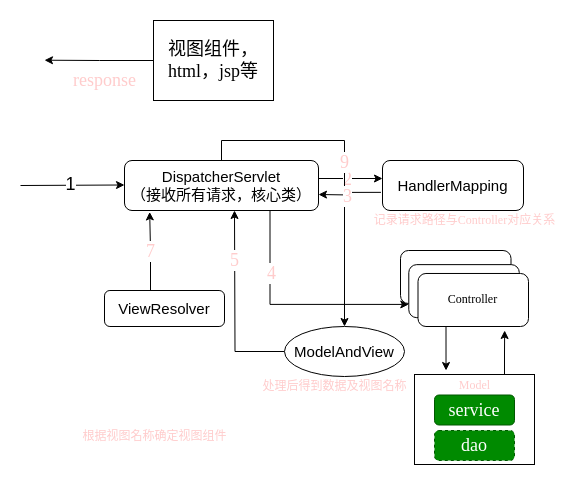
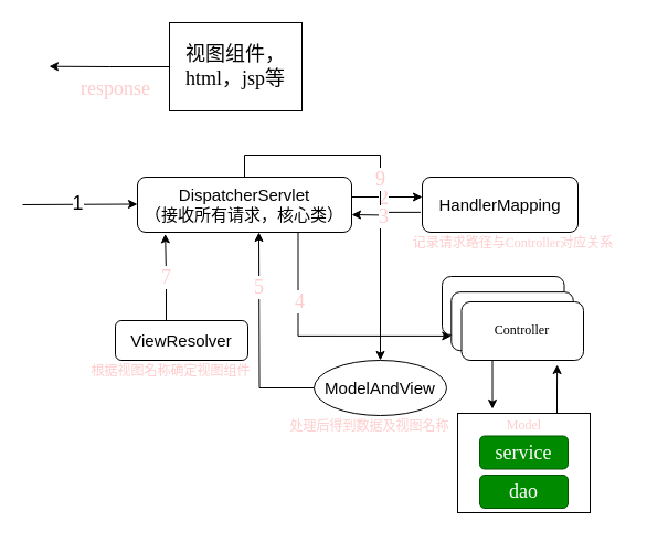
  <mxCell id="0" />
  <mxCell id="1" parent="0" />
  <mxCell id="2" value="" style="edgeStyle=orthogonalEdgeStyle;rounded=0;orthogonalLoop=1;jettySize=auto;html=1;fontFamily=Times New Roman;fontColor=#FFCCCC;" edge="1" parent="1"><mxGeometry relative="1" as="geometry"><mxPoint x="318" y="178" as="sourcePoint" /><mxPoint x="382" y="178" as="targetPoint" /></mxGeometry></mxCell>
  <mxCell id="3" value="&lt;font style=&quot;font-size: 18px&quot;&gt;2&lt;/font&gt;" style="edgeLabel;html=1;align=center;verticalAlign=middle;resizable=0;points=[];fontFamily=Times New Roman;fontColor=#FFCCCC;fontSize=16;" vertex="1" connectable="0" parent="2"><mxGeometry x="-0.107" y="2" relative="1" as="geometry"><mxPoint x="-1" y="2" as="offset" /></mxGeometry></mxCell>
  <mxCell id="4" style="edgeStyle=orthogonalEdgeStyle;rounded=0;orthogonalLoop=1;jettySize=auto;html=1;exitX=0.75;exitY=1;exitDx=0;exitDy=0;entryX=0;entryY=0.75;entryDx=0;entryDy=0;fontFamily=Times New Roman;fontColor=#FFCCCC;" edge="1" parent="1" source="7" target="16"><mxGeometry relative="1" as="geometry" /></mxCell>
  <mxCell id="5" value="&lt;font style=&quot;font-size: 18px&quot;&gt;4&lt;/font&gt;" style="edgeLabel;html=1;align=center;verticalAlign=middle;resizable=0;points=[];fontFamily=Times New Roman;fontColor=#FFCCCC;" vertex="1" connectable="0" parent="4"><mxGeometry x="-0.466" y="1" relative="1" as="geometry"><mxPoint as="offset" /></mxGeometry></mxCell>
  <mxCell id="6" value="&lt;font style=&quot;font-size: 18px&quot;&gt;9&lt;/font&gt;" style="edgeStyle=orthogonalEdgeStyle;rounded=0;orthogonalLoop=1;jettySize=auto;html=1;exitX=0.5;exitY=0;exitDx=0;exitDy=0;fontFamily=Times New Roman;fontColor=#FFCCCC;" edge="1" parent="1" source="7" target="20"><mxGeometry relative="1" as="geometry" /></mxCell>
  <mxCell id="7" value="&lt;font style=&quot;font-size: 15px&quot;&gt;DispatcherServlet&lt;br&gt;（接收所有请求，核心类）&lt;br&gt;&lt;/font&gt;" style="whiteSpace=wrap;html=1;rounded=1;" vertex="1" parent="1"><mxGeometry x="124" y="160" width="194" height="50" as="geometry" /></mxCell>
  <mxCell id="8" value="" style="endArrow=classic;html=1;" edge="1" parent="1"><mxGeometry width="50" height="50" relative="1" as="geometry"><mxPoint x="20" y="185" as="sourcePoint" /><mxPoint x="124" y="184.5" as="targetPoint" /></mxGeometry></mxCell>
  <mxCell id="9" value="&lt;h2&gt;&lt;span style=&quot;font-weight: normal&quot;&gt;&lt;font style=&quot;font-size: 18px&quot;&gt;1&lt;/font&gt;&lt;/span&gt;&lt;/h2&gt;" style="edgeLabel;html=1;align=center;verticalAlign=middle;resizable=0;points=[];rounded=1;fillColor=#FF4E21;" vertex="1" connectable="0" parent="8"><mxGeometry x="0.038" y="1" relative="1" as="geometry"><mxPoint x="-4" as="offset" /></mxGeometry></mxCell>
  <mxCell id="10" value="" style="edgeStyle=orthogonalEdgeStyle;rounded=0;orthogonalLoop=1;jettySize=auto;html=1;fontFamily=Times New Roman;fontColor=#FFCCCC;exitX=-0.011;exitY=0.637;exitDx=0;exitDy=0;exitPerimeter=0;" edge="1" parent="1" source="12"><mxGeometry relative="1" as="geometry"><mxPoint x="374" y="194" as="sourcePoint" /><mxPoint x="318" y="194" as="targetPoint" /></mxGeometry></mxCell>
  <mxCell id="11" value="&lt;font style=&quot;font-size: 18px&quot;&gt;3&lt;/font&gt;" style="edgeLabel;html=1;align=center;verticalAlign=middle;resizable=0;points=[];fontFamily=Times New Roman;fontColor=#FFCCCC;" vertex="1" connectable="0" parent="10"><mxGeometry x="-0.012" y="-3" relative="1" as="geometry"><mxPoint x="-1" y="2" as="offset" /></mxGeometry></mxCell>
  <mxCell id="12" value="&lt;font style=&quot;font-size: 15px&quot;&gt;HandlerMapping&lt;/font&gt;" style="whiteSpace=wrap;html=1;rounded=1;" vertex="1" parent="1"><mxGeometry x="382" y="160" width="141" height="50" as="geometry" /></mxCell>
  <mxCell id="13" value="记录请求路径与Controller对应关系" style="text;html=1;align=center;verticalAlign=middle;resizable=0;points=[];autosize=1;strokeColor=none;fontFamily=Times New Roman;fontColor=#FFCCCC;" vertex="1" parent="1"><mxGeometry x="364" y="210" width="200" height="20" as="geometry" /></mxCell>
  <mxCell id="14" value="" style="group;" vertex="1" connectable="0" parent="1"><mxGeometry x="400" y="250" width="128" height="76" as="geometry" /></mxCell>
  <mxCell id="15" value="" style="rounded=1;whiteSpace=wrap;html=1;fontFamily=Times New Roman;" vertex="1" parent="14"><mxGeometry width="110.504" height="53.023" as="geometry" /></mxCell>
  <mxCell id="16" value="" style="rounded=1;whiteSpace=wrap;html=1;fontFamily=Times New Roman;" vertex="1" parent="14"><mxGeometry x="8.288" y="14.14" width="110.504" height="53.023" as="geometry" /></mxCell>
  <mxCell id="17" value="Controller" style="rounded=1;whiteSpace=wrap;html=1;fontFamily=Times New Roman;" vertex="1" parent="14"><mxGeometry x="17.496" y="22.977" width="110.504" height="53.023" as="geometry" /></mxCell>
  <mxCell id="18" style="edgeStyle=orthogonalEdgeStyle;rounded=0;orthogonalLoop=1;jettySize=auto;html=1;fontFamily=Times New Roman;fontColor=#FFCCCC;" edge="1" parent="1" source="20"><mxGeometry relative="1" as="geometry"><mxPoint x="234" y="210" as="targetPoint" /></mxGeometry></mxCell>
  <mxCell id="19" value="&lt;span style=&quot;font-size: 18px&quot;&gt;5&lt;/span&gt;" style="edgeLabel;html=1;align=center;verticalAlign=middle;resizable=0;points=[];fontFamily=Times New Roman;fontColor=#FFCCCC;" vertex="1" connectable="0" parent="18"><mxGeometry x="0.479" y="-1" relative="1" as="geometry"><mxPoint x="-2" as="offset" /></mxGeometry></mxCell>
  <mxCell id="20" value="&lt;font style=&quot;font-size: 15px&quot;&gt;ModelAndView&lt;/font&gt;" style="ellipse;whiteSpace=wrap;html=1;" vertex="1" parent="1"><mxGeometry x="284" y="326" width="120" height="50" as="geometry" /></mxCell>
  <mxCell id="21" value="处理后得到数据及视图名称" style="text;html=1;align=center;verticalAlign=middle;resizable=0;points=[];autosize=1;strokeColor=none;fontFamily=Times New Roman;fontColor=#FFCCCC;" vertex="1" parent="1"><mxGeometry x="254" y="376" width="160" height="20" as="geometry" /></mxCell>
  <mxCell id="22" style="edgeStyle=orthogonalEdgeStyle;rounded=0;orthogonalLoop=1;jettySize=auto;html=1;exitX=0;exitY=0.5;exitDx=0;exitDy=0;fontFamily=Times New Roman;fontColor=#FFCCCC;" edge="1" parent="1" source="23"><mxGeometry relative="1" as="geometry"><mxPoint x="44" y="59.706" as="targetPoint" /></mxGeometry></mxCell>
  <mxCell id="23" value="&lt;font style=&quot;font-size: 18px&quot;&gt;视图组件，html，jsp等&lt;/font&gt;" style="rounded=0;whiteSpace=wrap;html=1;fontFamily=Times New Roman;" vertex="1" parent="1"><mxGeometry x="153" y="20" width="120" height="80" as="geometry" /></mxCell>
  <mxCell id="24" value="" style="group" vertex="1" connectable="0" parent="1"><mxGeometry x="414" y="380" width="120" height="90" as="geometry" /></mxCell>
  <mxCell id="25" value="" style="rounded=0;whiteSpace=wrap;html=1;fontFamily=Times New Roman;labelPosition=center;verticalLabelPosition=top;align=center;verticalAlign=bottom;" vertex="1" parent="24"><mxGeometry y="-6" width="120" height="90" as="geometry" /></mxCell>
  <mxCell id="26" value="&lt;font style=&quot;font-size: 18px&quot;&gt;service&lt;/font&gt;" style="rounded=1;whiteSpace=wrap;html=1;fontFamily=Times New Roman;fillColor=#008a00;strokeColor=#005700;fontColor=#ffffff;" vertex="1" parent="24"><mxGeometry x="20" y="14.5" width="80" height="30" as="geometry" /></mxCell>
- <mxCell id="27" value="&lt;span style=&quot;font-size: 18px&quot;&gt;dao&lt;/span&gt;" style="rounded=1;whiteSpace=wrap;html=1;fontFamily=Times New Roman;fillColor=#008a00;strokeColor=#005700;fontColor=#ffffff;dashed=1;" vertex="1" parent="24"><mxGeometry x="20" y="50" width="80" height="30" as="geometry" /></mxCell>
+ <mxCell id="27" value="&lt;span style=&quot;font-size: 18px&quot;&gt;dao&lt;/span&gt;" style="rounded=1;whiteSpace=wrap;html=1;fontFamily=Times New Roman;fillColor=#008a00;strokeColor=#005700;fontColor=#ffffff;" vertex="1" parent="24"><mxGeometry x="20" y="50" width="80" height="30" as="geometry" /></mxCell>
  <mxCell id="28" value="Model" style="text;html=1;align=center;verticalAlign=middle;resizable=0;points=[];autosize=1;strokeColor=none;fontFamily=Times New Roman;fontColor=#FFCCCC;" vertex="1" parent="24"><mxGeometry x="35" y="-5.5" width="50" height="20" as="geometry" /></mxCell>
  <mxCell id="29" style="edgeStyle=orthogonalEdgeStyle;rounded=0;orthogonalLoop=1;jettySize=auto;html=1;exitX=0.25;exitY=1;exitDx=0;exitDy=0;fontFamily=Times New Roman;fontColor=#FFCCCC;" edge="1" parent="1" source="17"><mxGeometry relative="1" as="geometry"><mxPoint x="445.529" y="370" as="targetPoint" /><Array as="points"><mxPoint x="446" y="370" /><mxPoint x="446" y="370" /></Array></mxGeometry></mxCell>
  <mxCell id="30" style="edgeStyle=orthogonalEdgeStyle;rounded=0;orthogonalLoop=1;jettySize=auto;html=1;exitX=0.75;exitY=0;exitDx=0;exitDy=0;fontFamily=Times New Roman;fontColor=#FFCCCC;" edge="1" parent="1" source="25"><mxGeometry relative="1" as="geometry"><mxPoint x="504.172" y="330" as="targetPoint" /></mxGeometry></mxCell>
  <mxCell id="31" value="&amp;nbsp; &amp;nbsp; &amp;nbsp; &amp;nbsp; &amp;nbsp;&amp;nbsp;" style="text;html=1;align=center;verticalAlign=middle;resizable=0;points=[];autosize=1;strokeColor=none;fontFamily=Times New Roman;fontColor=#FFCCCC;" vertex="1" parent="1"><mxGeometry x="159" y="260" width="50" height="20" as="geometry" /></mxCell>
  <mxCell id="32" value="&lt;font style=&quot;font-size: 18px&quot;&gt;7&lt;/font&gt;" style="edgeStyle=orthogonalEdgeStyle;rounded=0;orthogonalLoop=1;jettySize=auto;html=1;exitX=0.5;exitY=0;exitDx=0;exitDy=0;entryX=0.202;entryY=1.029;entryDx=0;entryDy=0;entryPerimeter=0;fontFamily=Times New Roman;fontColor=#FFCCCC;" edge="1" parent="1"><mxGeometry relative="1" as="geometry"><mxPoint x="150" y="290" as="sourcePoint" /><mxPoint x="149.188" y="211.45" as="targetPoint" /><Array as="points"><mxPoint x="150" y="250" /></Array></mxGeometry></mxCell>
  <mxCell id="33" value="&lt;font style=&quot;font-size: 15px&quot;&gt;ViewResolver&lt;/font&gt;" style="whiteSpace=wrap;html=1;rounded=1;" vertex="1" parent="1"><mxGeometry x="104" y="290" width="120" height="36" as="geometry" /></mxCell>
- <mxCell id="34" value="根据视图名称确定视图组件" style="text;html=1;align=center;verticalAlign=middle;resizable=0;points=[];autosize=1;strokeColor=none;fontFamily=Times New Roman;fontColor=#FFCCCC;" vertex="1" parent="1"><mxGeometry x="74" y="426" width="160" height="20" as="geometry" /></mxCell>
+ <mxCell id="34" value="根据视图名称确定视图组件" style="text;html=1;align=center;verticalAlign=middle;resizable=0;points=[];autosize=1;strokeColor=none;fontFamily=Times New Roman;fontColor=#FFCCCC;" vertex="1" parent="1"><mxGeometry x="74" y="326" width="160" height="20" as="geometry" /></mxCell>
  <mxCell id="35" value="&lt;font style=&quot;font-size: 18px&quot;&gt;response&lt;/font&gt;" style="text;html=1;align=center;verticalAlign=middle;resizable=0;points=[];autosize=1;fontColor=#FFCCCC;fontFamily=Times New Roman;" vertex="1" parent="1"><mxGeometry x="64" y="70" width="80" height="20" as="geometry" /></mxCell>
